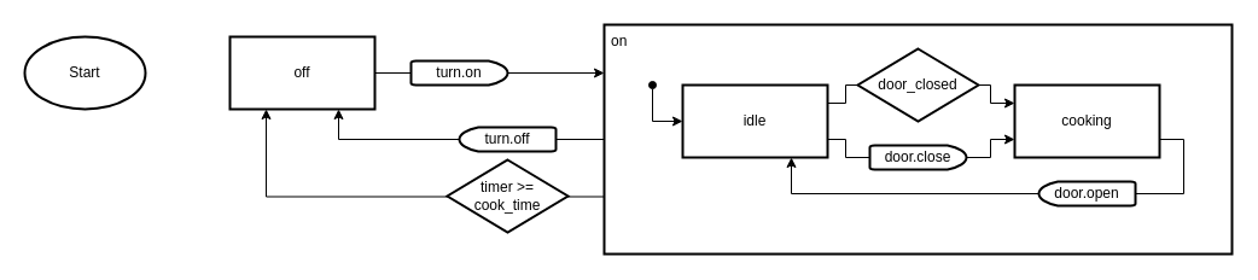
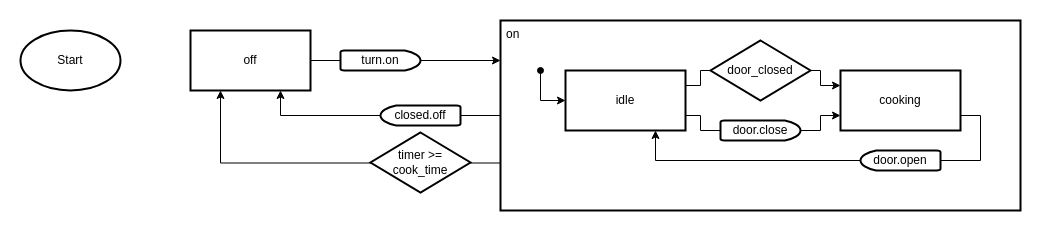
  <mxCell id="0" />
  <mxCell id="1" parent="0" />
  <mxCell id="2" value="Start" style="strokeWidth=2;html=1;shape=mxgraph.flowchart.start_1;whiteSpace=wrap;" vertex="1" parent="1"><mxGeometry x="20" y="30" width="100" height="60" as="geometry" /></mxCell>
  <mxCell id="3" value="" style="edgeStyle=orthogonalEdgeStyle;rounded=0;orthogonalLoop=1;jettySize=auto;html=1;" edge="1" parent="1" source="4"><mxGeometry relative="1" as="geometry"><mxPoint x="500" y="60" as="targetPoint" /></mxGeometry></mxCell>
  <mxCell id="4" value="off" style="whiteSpace=wrap;html=1;strokeWidth=2;" vertex="1" parent="1"><mxGeometry x="190" y="30" width="120" height="60" as="geometry" /></mxCell>
  <mxCell id="5" style="edgeStyle=orthogonalEdgeStyle;rounded=0;orthogonalLoop=1;jettySize=auto;html=1;exitX=0;exitY=0.5;exitDx=0;exitDy=0;entryX=0.75;entryY=1;entryDx=0;entryDy=0;startArrow=none;startFill=0;" edge="1" parent="1" source="7" target="4"><mxGeometry relative="1" as="geometry" /></mxCell>
  <mxCell id="6" style="edgeStyle=orthogonalEdgeStyle;rounded=0;orthogonalLoop=1;jettySize=auto;html=1;exitX=0;exitY=0.75;exitDx=0;exitDy=0;entryX=0.25;entryY=1;entryDx=0;entryDy=0;startArrow=none;startFill=0;" edge="1" parent="1" source="7" target="4"><mxGeometry relative="1" as="geometry" /></mxCell>
  <mxCell id="7" value="on" style="whiteSpace=wrap;html=1;strokeWidth=2;align=left;verticalAlign=top;spacingLeft=4;" vertex="1" parent="1"><mxGeometry x="500" y="20" width="520" height="190" as="geometry" /></mxCell>
  <mxCell id="8" style="edgeStyle=orthogonalEdgeStyle;rounded=0;orthogonalLoop=1;jettySize=auto;html=1;exitX=1;exitY=0.75;exitDx=0;exitDy=0;entryX=0;entryY=0.75;entryDx=0;entryDy=0;startArrow=none;startFill=0;" edge="1" parent="1" source="9" target="15"><mxGeometry relative="1" as="geometry"><Array as="points"><mxPoint x="700" y="115" /><mxPoint x="700" y="130" /><mxPoint x="820" y="130" /><mxPoint x="820" y="115" /></Array></mxGeometry></mxCell>
  <mxCell id="9" value="idle" style="whiteSpace=wrap;html=1;strokeWidth=2;" vertex="1" parent="1"><mxGeometry x="565" y="70" width="120" height="60" as="geometry" /></mxCell>
  <mxCell id="10" value="" style="edgeStyle=orthogonalEdgeStyle;rounded=0;orthogonalLoop=1;jettySize=auto;html=1;startArrow=oval;startFill=1;" edge="1" parent="1" target="9"><mxGeometry relative="1" as="geometry"><mxPoint x="540" y="70" as="sourcePoint" /><mxPoint x="610" y="70" as="targetPoint" /><Array as="points"><mxPoint x="540" y="100" /></Array></mxGeometry></mxCell>
  <mxCell id="11" value="turn.on" style="strokeWidth=2;html=1;shape=mxgraph.flowchart.delay;whiteSpace=wrap;align=center;" vertex="1" parent="1"><mxGeometry x="340" y="50" width="80" height="20" as="geometry" /></mxCell>
  <mxCell id="12" value="" style="edgeStyle=orthogonalEdgeStyle;rounded=0;orthogonalLoop=1;jettySize=auto;html=1;entryX=0;entryY=0.25;entryDx=0;entryDy=0;exitX=1;exitY=0.25;exitDx=0;exitDy=0;" edge="1" parent="1" source="9" target="15"><mxGeometry relative="1" as="geometry"><mxPoint x="690" y="100" as="sourcePoint" /><mxPoint x="865" y="100" as="targetPoint" /><Array as="points"><mxPoint x="700" y="85" /><mxPoint x="700" y="70" /><mxPoint x="820" y="70" /><mxPoint x="820" y="85" /></Array></mxGeometry></mxCell>
  <mxCell id="13" value="door_closed" style="strokeWidth=2;html=1;shape=mxgraph.flowchart.decision;whiteSpace=wrap;align=center;" vertex="1" parent="1"><mxGeometry x="710" y="40" width="100" height="60" as="geometry" /></mxCell>
  <mxCell id="14" style="edgeStyle=orthogonalEdgeStyle;rounded=0;orthogonalLoop=1;jettySize=auto;html=1;exitX=1;exitY=0.75;exitDx=0;exitDy=0;entryX=0.75;entryY=1;entryDx=0;entryDy=0;startArrow=none;startFill=0;" edge="1" parent="1" source="15" target="9"><mxGeometry relative="1" as="geometry"><Array as="points"><mxPoint x="980" y="115" /><mxPoint x="980" y="160" /><mxPoint x="655" y="160" /></Array></mxGeometry></mxCell>
  <mxCell id="15" value="cooking" style="whiteSpace=wrap;html=1;strokeWidth=2;" vertex="1" parent="1"><mxGeometry x="840" y="70" width="120" height="60" as="geometry" /></mxCell>
  <mxCell id="16" value="door.close" style="strokeWidth=2;html=1;shape=mxgraph.flowchart.delay;whiteSpace=wrap;align=center;" vertex="1" parent="1"><mxGeometry x="720" y="120" width="80" height="20" as="geometry" /></mxCell>
  <mxCell id="17" value="door.open" style="strokeWidth=2;html=1;shape=mxgraph.flowchart.delay;whiteSpace=wrap;align=center;flipH=1;" vertex="1" parent="1"><mxGeometry x="860" y="150" width="80" height="20" as="geometry" /></mxCell>
- <mxCell id="18" value="turn.off" style="strokeWidth=2;html=1;shape=mxgraph.flowchart.delay;whiteSpace=wrap;align=center;flipH=1;" vertex="1" parent="1"><mxGeometry x="380" y="105" width="80" height="20" as="geometry" /></mxCell>
+ <mxCell id="18" value="closed.off" style="strokeWidth=2;html=1;shape=mxgraph.flowchart.delay;whiteSpace=wrap;align=center;flipH=1;" vertex="1" parent="1"><mxGeometry x="380" y="105" width="80" height="20" as="geometry" /></mxCell>
  <mxCell id="19" value="timer &amp;gt;= cook_time" style="strokeWidth=2;html=1;shape=mxgraph.flowchart.decision;whiteSpace=wrap;align=center;" vertex="1" parent="1"><mxGeometry x="370" y="132" width="100" height="60" as="geometry" /></mxCell>
